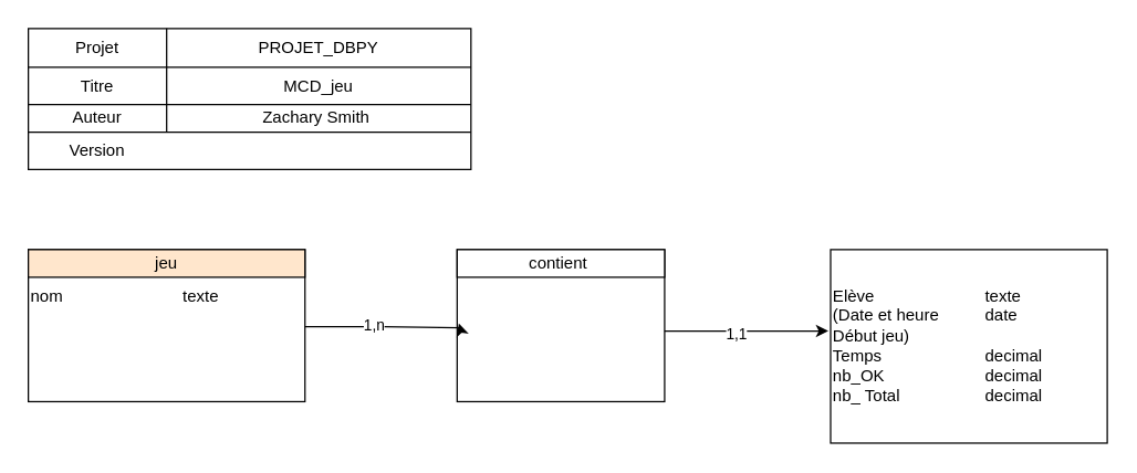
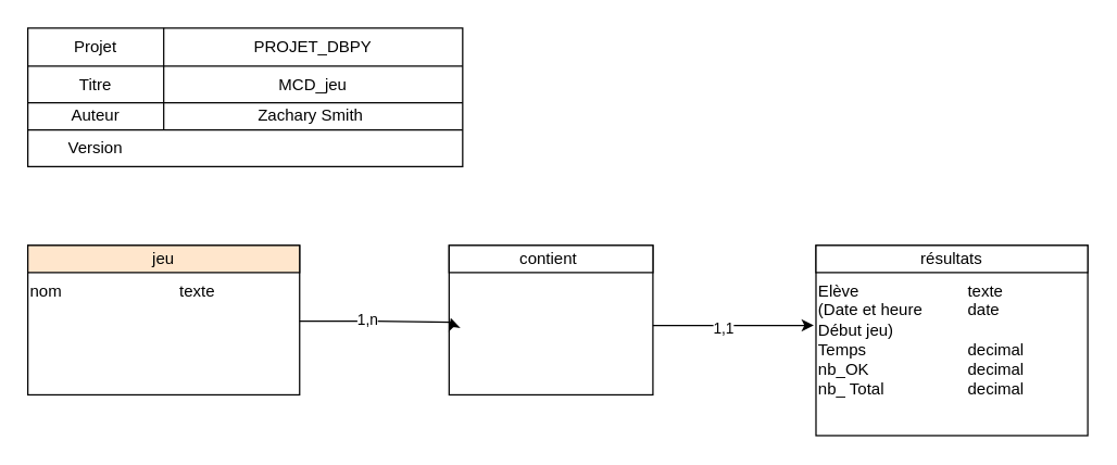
  <mxCell id="0" />
  <mxCell id="1" parent="0" />
  <mxCell id="2" value="" style="shape=table;html=1;whiteSpace=wrap;startSize=0;container=1;collapsible=0;childLayout=tableLayout;" parent="1" vertex="1"><mxGeometry x="20" y="20" width="320" height="102" as="geometry" /></mxCell>
  <mxCell id="3" value="" style="shape=partialRectangle;html=1;whiteSpace=wrap;collapsible=0;dropTarget=0;pointerEvents=0;fillColor=none;top=0;left=0;bottom=0;right=0;points=[[0,0.5],[1,0.5]];portConstraint=eastwest;" parent="2" vertex="1"><mxGeometry width="320" height="28" as="geometry" /></mxCell>
  <mxCell id="4" value="Projet" style="shape=partialRectangle;html=1;whiteSpace=wrap;connectable=0;overflow=hidden;fillColor=none;top=0;left=0;bottom=0;right=0;" parent="3" vertex="1"><mxGeometry width="100" height="28" as="geometry"><mxRectangle width="100" height="28" as="alternateBounds" /></mxGeometry></mxCell>
  <mxCell id="5" value="PROJET_DBPY" style="shape=partialRectangle;html=1;whiteSpace=wrap;connectable=0;overflow=hidden;fillColor=none;top=0;left=0;bottom=0;right=0;" parent="3" vertex="1"><mxGeometry x="100" width="220" height="28" as="geometry"><mxRectangle width="220" height="28" as="alternateBounds" /></mxGeometry></mxCell>
  <mxCell id="6" value="" style="shape=partialRectangle;html=1;whiteSpace=wrap;collapsible=0;dropTarget=0;pointerEvents=0;fillColor=none;top=0;left=0;bottom=0;right=0;points=[[0,0.5],[1,0.5]];portConstraint=eastwest;" parent="2" vertex="1"><mxGeometry y="28" width="320" height="27" as="geometry" /></mxCell>
  <mxCell id="7" value="Titre" style="shape=partialRectangle;html=1;whiteSpace=wrap;connectable=0;overflow=hidden;fillColor=none;top=0;left=0;bottom=0;right=0;" parent="6" vertex="1"><mxGeometry width="100" height="27" as="geometry"><mxRectangle width="100" height="27" as="alternateBounds" /></mxGeometry></mxCell>
  <mxCell id="8" value="MCD_jeu" style="shape=partialRectangle;html=1;whiteSpace=wrap;connectable=0;overflow=hidden;fillColor=none;top=0;left=0;bottom=0;right=0;" parent="6" vertex="1"><mxGeometry x="100" width="220" height="27" as="geometry"><mxRectangle width="220" height="27" as="alternateBounds" /></mxGeometry></mxCell>
  <mxCell id="9" value="" style="shape=partialRectangle;html=1;whiteSpace=wrap;collapsible=0;dropTarget=0;pointerEvents=0;fillColor=none;top=0;left=0;bottom=0;right=0;points=[[0,0.5],[1,0.5]];portConstraint=eastwest;" parent="2" vertex="1"><mxGeometry y="55" width="320" height="20" as="geometry" /></mxCell>
  <mxCell id="10" value="Auteur" style="shape=partialRectangle;html=1;whiteSpace=wrap;connectable=0;overflow=hidden;fillColor=none;top=0;left=0;bottom=0;right=0;" parent="9" vertex="1"><mxGeometry width="100" height="20" as="geometry"><mxRectangle width="100" height="20" as="alternateBounds" /></mxGeometry></mxCell>
  <mxCell id="11" value="Zachary Smith&amp;nbsp;" style="shape=partialRectangle;html=1;whiteSpace=wrap;connectable=0;overflow=hidden;fillColor=none;top=0;left=0;bottom=0;right=0;" parent="9" vertex="1"><mxGeometry x="100" width="220" height="20" as="geometry"><mxRectangle width="220" height="20" as="alternateBounds" /></mxGeometry></mxCell>
  <mxCell id="12" value="" style="shape=partialRectangle;html=1;whiteSpace=wrap;collapsible=0;dropTarget=0;pointerEvents=0;fillColor=none;top=0;left=0;bottom=0;right=0;points=[[0,0.5],[1,0.5]];portConstraint=eastwest;" parent="2" vertex="1"><mxGeometry y="75" width="320" height="27" as="geometry" /></mxCell>
  <mxCell id="13" value="Version" style="shape=partialRectangle;html=1;whiteSpace=wrap;connectable=0;overflow=hidden;fillColor=none;top=0;left=0;bottom=0;right=0;" parent="12" vertex="1"><mxGeometry width="100" height="27" as="geometry"><mxRectangle width="100" height="27" as="alternateBounds" /></mxGeometry></mxCell>
  <mxCell id="14" value="&lt;div style=&quot;box-sizing: border-box ; width: 100% ; padding: 2px&quot;&gt;&lt;br&gt;&lt;/div&gt;" style="verticalAlign=top;align=center;overflow=fill;html=1;rounded=0;shadow=0;comic=0;labelBackgroundColor=none;strokeColor=#000000;strokeWidth=1;fillColor=#ffffff;fontFamily=Verdana;fontSize=12;fontColor=#000000;" vertex="1" parent="1"><mxGeometry x="20" y="180" width="200" height="110" as="geometry" /></mxCell>
  <mxCell id="15" value="jeu" style="rounded=0;whiteSpace=wrap;html=1;fillColor=#ffe6cc;" vertex="1" parent="1"><mxGeometry x="20" y="180" width="200" height="20" as="geometry" /></mxCell>
  <mxCell id="16" value="nom" style="text;html=1;strokeColor=none;fillColor=none;align=left;verticalAlign=top;whiteSpace=wrap;rounded=0;" vertex="1" parent="1"><mxGeometry x="20" y="200" width="70" height="90" as="geometry" /></mxCell>
  <mxCell id="17" value="texte&lt;br&gt;" style="text;html=1;strokeColor=none;fillColor=none;align=left;verticalAlign=top;whiteSpace=wrap;rounded=0;" vertex="1" parent="1"><mxGeometry x="130" y="200" width="90" height="90" as="geometry" /></mxCell>
  <mxCell id="18" value="&lt;div style=&quot;box-sizing: border-box ; width: 100% ; padding: 2px&quot;&gt;&lt;br&gt;&lt;/div&gt;" style="verticalAlign=top;align=center;overflow=fill;html=1;rounded=0;shadow=0;comic=0;labelBackgroundColor=none;strokeColor=#000000;strokeWidth=1;fillColor=#ffffff;fontFamily=Verdana;fontSize=12;fontColor=#000000;" vertex="1" parent="1"><mxGeometry x="600" y="180" width="200" height="140" as="geometry" /></mxCell>
+ <mxCell id="19" value="résultats" style="rounded=0;whiteSpace=wrap;html=1;" vertex="1" parent="1"><mxGeometry x="600" y="180" width="200" height="20" as="geometry" /></mxCell>
  <mxCell id="20" value="Elève&amp;nbsp;&lt;br&gt;(Date et heure Début jeu)&lt;br&gt;Temps&lt;br&gt;nb_OK&lt;br&gt;nb_ Total&lt;br&gt;" style="text;html=1;strokeColor=none;fillColor=none;align=left;verticalAlign=top;whiteSpace=wrap;rounded=0;" vertex="1" parent="1"><mxGeometry x="600" y="200" width="80" height="120" as="geometry" /></mxCell>
  <mxCell id="21" value="texte&lt;br&gt;date&lt;br&gt;&lt;br&gt;decimal&lt;br&gt;decimal&lt;br&gt;decimal" style="text;html=1;strokeColor=none;fillColor=none;align=left;verticalAlign=top;whiteSpace=wrap;rounded=0;" vertex="1" parent="1"><mxGeometry x="710" y="200" width="90" height="120" as="geometry" /></mxCell>
  <mxCell id="22" value="&lt;div style=&quot;box-sizing: border-box ; width: 100% ; padding: 2px&quot;&gt;&lt;br&gt;&lt;/div&gt;" style="verticalAlign=top;align=center;overflow=fill;html=1;rounded=0;shadow=0;comic=0;labelBackgroundColor=none;strokeColor=#000000;strokeWidth=1;fillColor=#ffffff;fontFamily=Verdana;fontSize=12;fontColor=#000000;" vertex="1" parent="1"><mxGeometry x="330" y="180" width="150" height="110" as="geometry" /></mxCell>
  <mxCell id="23" value="contient&amp;nbsp;" style="rounded=0;whiteSpace=wrap;html=1;" vertex="1" parent="1"><mxGeometry x="330" y="180" width="150" height="20" as="geometry" /></mxCell>
  <mxCell id="24" style="edgeStyle=orthogonalEdgeStyle;rounded=0;orthogonalLoop=1;jettySize=auto;html=1;entryX=0.008;entryY=0.569;entryDx=0;entryDy=0;entryPerimeter=0;" edge="1" parent="1"><mxGeometry relative="1" as="geometry"><mxPoint x="220" y="235.83" as="sourcePoint" /><mxPoint x="331.2" y="233.42" as="targetPoint" /><Array as="points"><mxPoint x="276.2" y="235.61" /><mxPoint x="332.2" y="236.61" /><mxPoint x="332.2" y="233.61" /></Array></mxGeometry></mxCell>
  <mxCell id="25" value="1,n" style="edgeLabel;html=1;align=center;verticalAlign=middle;resizable=0;points=[];" vertex="1" connectable="0" parent="24"><mxGeometry x="-0.735" y="-1" relative="1" as="geometry"><mxPoint x="34" y="-2" as="offset" /></mxGeometry></mxCell>
  <mxCell id="26" style="edgeStyle=orthogonalEdgeStyle;rounded=0;orthogonalLoop=1;jettySize=auto;html=1;entryX=-0.02;entryY=0.324;entryDx=0;entryDy=0;entryPerimeter=0;" edge="1" parent="1" source="22" target="20"><mxGeometry relative="1" as="geometry"><Array as="points"><mxPoint x="520" y="239" /><mxPoint x="520" y="239" /></Array></mxGeometry></mxCell>
  <mxCell id="27" value="1,1" style="edgeLabel;html=1;align=center;verticalAlign=middle;resizable=0;points=[];" vertex="1" connectable="0" parent="1"><mxGeometry x="539.996" y="244.996" as="geometry"><mxPoint x="-8" y="-4" as="offset" /></mxGeometry></mxCell>
